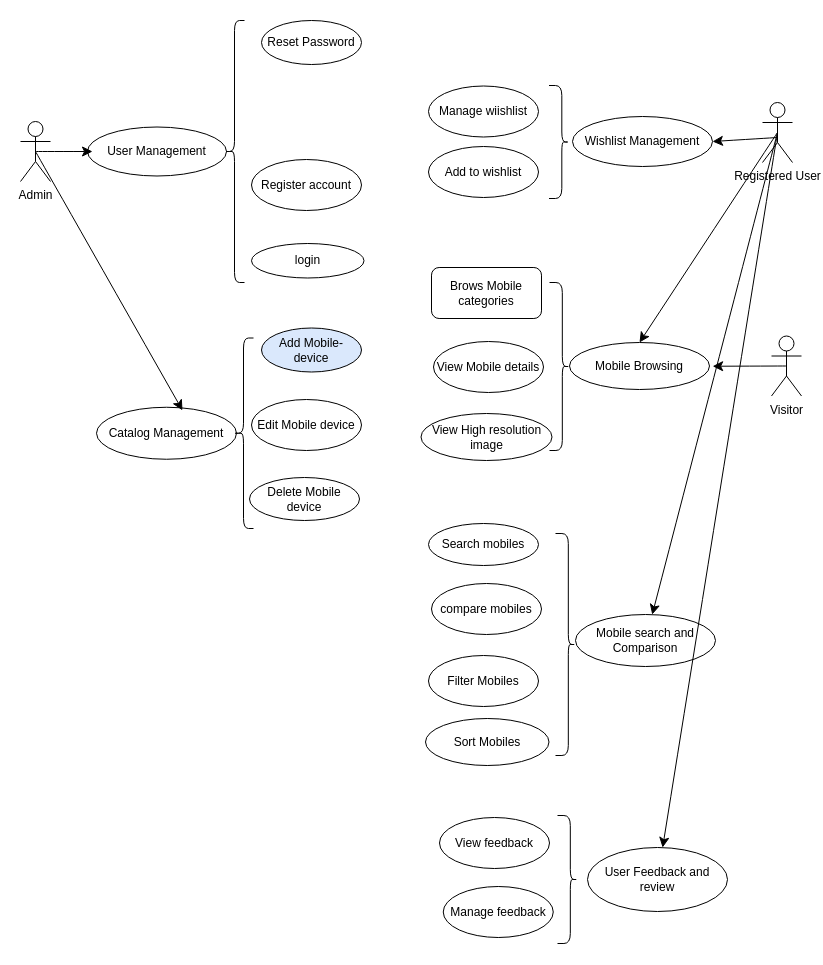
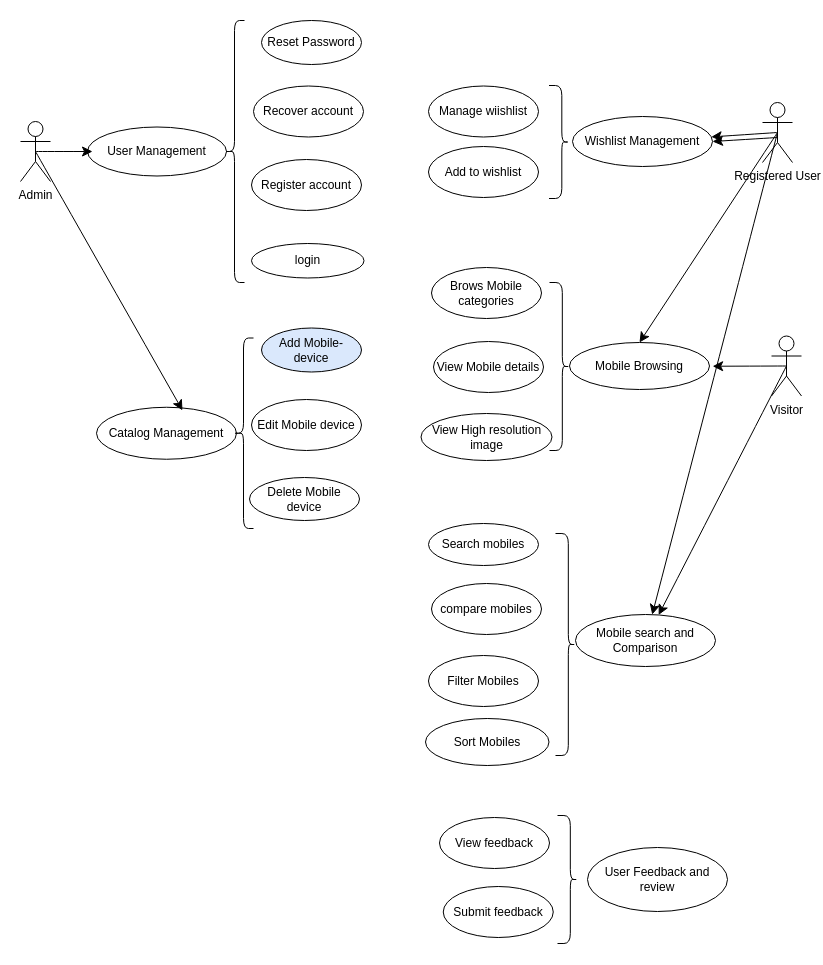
  <mxCell id="0" />
  <mxCell id="1" parent="0" />
  <mxCell id="2" value="User Management" style="ellipse;whiteSpace=wrap;html=1;" parent="1" vertex="1"><mxGeometry x="87" y="126.5" width="139" height="49" as="geometry" /></mxCell>
  <mxCell id="3" value="Register account" style="ellipse;whiteSpace=wrap;html=1;" parent="1" vertex="1"><mxGeometry x="251" y="159" width="110" height="51" as="geometry" /></mxCell>
+ <mxCell id="4" value="Recover account" style="ellipse;whiteSpace=wrap;html=1;" parent="1" vertex="1"><mxGeometry x="253" y="85.5" width="110" height="51" as="geometry" /></mxCell>
  <mxCell id="5" value="Reset Password" style="ellipse;whiteSpace=wrap;html=1;" parent="1" vertex="1"><mxGeometry x="261" y="20" width="100" height="44" as="geometry" /></mxCell>
  <mxCell id="6" value="login" style="ellipse;whiteSpace=wrap;html=1;" parent="1" vertex="1"><mxGeometry x="251" y="243" width="112.5" height="34.5" as="geometry" /></mxCell>
  <mxCell id="7" value="Catalog Management" style="ellipse;whiteSpace=wrap;html=1;" parent="1" vertex="1"><mxGeometry x="96" y="406.75" width="140" height="52" as="geometry" /></mxCell>
  <mxCell id="8" value="Mobile Browsing" style="ellipse;whiteSpace=wrap;html=1;" vertex="1" parent="1"><mxGeometry x="569" y="342" width="140" height="47" as="geometry" /></mxCell>
- <mxCell id="9" value="Brows Mobile categories" style="whiteSpace=wrap;html=1;rounded=1;" vertex="1" parent="1"><mxGeometry x="431" y="267" width="110" height="51" as="geometry" /></mxCell>
+ <mxCell id="9" value="Brows Mobile categories" style="ellipse;whiteSpace=wrap;html=1;" vertex="1" parent="1"><mxGeometry x="431" y="267" width="110" height="51" as="geometry" /></mxCell>
  <mxCell id="10" value="View High resolution image" style="ellipse;whiteSpace=wrap;html=1;" vertex="1" parent="1"><mxGeometry x="420.5" y="413" width="131" height="47" as="geometry" /></mxCell>
  <mxCell id="11" value="Mobile search and Comparison" style="ellipse;whiteSpace=wrap;html=1;" vertex="1" parent="1"><mxGeometry x="575" y="614" width="140" height="52" as="geometry" /></mxCell>
  <mxCell id="12" value="compare mobiles" style="ellipse;whiteSpace=wrap;html=1;" vertex="1" parent="1"><mxGeometry x="431" y="583" width="110" height="51" as="geometry" /></mxCell>
  <mxCell id="13" value="Filter Mobiles" style="ellipse;whiteSpace=wrap;html=1;" vertex="1" parent="1"><mxGeometry x="428" y="655" width="110" height="51" as="geometry" /></mxCell>
  <mxCell id="14" value="Sort Mobiles" style="ellipse;whiteSpace=wrap;html=1;" vertex="1" parent="1"><mxGeometry x="425" y="718" width="123.5" height="47" as="geometry" /></mxCell>
  <mxCell id="15" value="Search mobiles" style="ellipse;whiteSpace=wrap;html=1;" vertex="1" parent="1"><mxGeometry x="428" y="523" width="110" height="42" as="geometry" /></mxCell>
  <mxCell id="16" value="Wishlist Management" style="ellipse;whiteSpace=wrap;html=1;" vertex="1" parent="1"><mxGeometry x="572" y="116" width="140" height="50" as="geometry" /></mxCell>
  <mxCell id="17" value="Add to wishlist" style="ellipse;whiteSpace=wrap;html=1;" vertex="1" parent="1"><mxGeometry x="428" y="146" width="110" height="51" as="geometry" /></mxCell>
  <mxCell id="18" value="Manage wiishlist" style="ellipse;whiteSpace=wrap;html=1;" vertex="1" parent="1"><mxGeometry x="428" y="85.5" width="110" height="51" as="geometry" /></mxCell>
  <mxCell id="19" value="User Feedback and review" style="ellipse;whiteSpace=wrap;html=1;" vertex="1" parent="1"><mxGeometry x="587" y="847" width="140" height="64" as="geometry" /></mxCell>
- <mxCell id="20" value="Manage feedback" style="ellipse;whiteSpace=wrap;html=1;" vertex="1" parent="1"><mxGeometry x="442.75" y="886" width="110" height="51" as="geometry" /></mxCell>
+ <mxCell id="20" value="Submit feedback" style="ellipse;whiteSpace=wrap;html=1;" vertex="1" parent="1"><mxGeometry x="442.75" y="886" width="110" height="51" as="geometry" /></mxCell>
  <mxCell id="21" value="View feedback" style="ellipse;whiteSpace=wrap;html=1;" vertex="1" parent="1"><mxGeometry x="439" y="817" width="110" height="51" as="geometry" /></mxCell>
  <mxCell id="22" value="Admin" style="shape=umlActor;verticalLabelPosition=bottom;verticalAlign=top;html=1;" vertex="1" parent="1"><mxGeometry x="20" y="121" width="30" height="60" as="geometry" /></mxCell>
  <mxCell id="23" style="edgeStyle=none;curved=1;rounded=0;orthogonalLoop=1;jettySize=auto;html=1;exitX=0.5;exitY=0.5;exitDx=0;exitDy=0;exitPerimeter=0;fontSize=12;startSize=8;endSize=8;" edge="1" parent="1" source="25"><mxGeometry relative="1" as="geometry"><mxPoint x="712.129" y="365.737" as="targetPoint" /></mxGeometry></mxCell>
+ <mxCell id="24" style="edgeStyle=none;curved=1;rounded=0;orthogonalLoop=1;jettySize=auto;html=1;exitX=0.5;exitY=0.5;exitDx=0;exitDy=0;exitPerimeter=0;fontSize=12;startSize=8;endSize=8;" edge="1" parent="1" source="25" target="11"><mxGeometry relative="1" as="geometry" /></mxCell>
  <mxCell id="25" value="Visitor" style="shape=umlActor;verticalLabelPosition=bottom;verticalAlign=top;html=1;" vertex="1" parent="1"><mxGeometry x="771" y="335.5" width="30" height="60" as="geometry" /></mxCell>
  <mxCell id="26" style="edgeStyle=none;curved=1;rounded=0;orthogonalLoop=1;jettySize=auto;html=1;exitX=0.5;exitY=0.5;exitDx=0;exitDy=0;exitPerimeter=0;fontSize=12;startSize=8;endSize=8;entryX=1;entryY=0.5;entryDx=0;entryDy=0;" edge="1" parent="1" target="16"><mxGeometry relative="1" as="geometry"><mxPoint x="710.976" y="143.727" as="targetPoint" /><mxPoint x="777" y="137" as="sourcePoint" /></mxGeometry></mxCell>
  <mxCell id="27" style="edgeStyle=none;curved=1;rounded=0;orthogonalLoop=1;jettySize=auto;html=1;exitX=0.5;exitY=0.5;exitDx=0;exitDy=0;exitPerimeter=0;entryX=0.5;entryY=0;entryDx=0;entryDy=0;fontSize=12;startSize=8;endSize=8;" edge="1" parent="1" source="30" target="8"><mxGeometry relative="1" as="geometry" /></mxCell>
  <mxCell id="28" style="edgeStyle=none;curved=1;rounded=0;orthogonalLoop=1;jettySize=auto;html=1;exitX=0.5;exitY=0.5;exitDx=0;exitDy=0;exitPerimeter=0;fontSize=12;startSize=8;endSize=8;" edge="1" parent="1" source="30" target="11"><mxGeometry relative="1" as="geometry" /></mxCell>
- <mxCell id="29" style="edgeStyle=none;curved=1;rounded=0;orthogonalLoop=1;jettySize=auto;html=1;exitX=0.5;exitY=0.5;exitDx=0;exitDy=0;exitPerimeter=0;fontSize=12;startSize=8;endSize=8;" edge="1" parent="1" source="30" target="19"><mxGeometry relative="1" as="geometry" /></mxCell>
+ <mxCell id="29" style="edgeStyle=none;curved=1;rounded=0;orthogonalLoop=1;jettySize=auto;html=1;exitX=0.5;exitY=0.5;exitDx=0;exitDy=0;exitPerimeter=0;fontSize=12;startSize=8;endSize=8;" edge="1" parent="1" source="30" target="16"><mxGeometry relative="1" as="geometry" /></mxCell>
  <mxCell id="30" value="Registered User" style="shape=umlActor;verticalLabelPosition=bottom;verticalAlign=top;html=1;" vertex="1" parent="1"><mxGeometry x="762" y="102" width="30" height="60" as="geometry" /></mxCell>
  <mxCell id="31" value="" style="shape=curlyBracket;whiteSpace=wrap;html=1;rounded=1;labelPosition=left;verticalLabelPosition=middle;align=right;verticalAlign=middle;" vertex="1" parent="1"><mxGeometry x="224" y="20" width="20" height="262" as="geometry" /></mxCell>
  <mxCell id="32" style="edgeStyle=none;curved=1;rounded=0;orthogonalLoop=1;jettySize=auto;html=1;exitX=0.5;exitY=0.5;exitDx=0;exitDy=0;exitPerimeter=0;fontSize=12;startSize=8;endSize=8;" edge="1" parent="1" source="22"><mxGeometry relative="1" as="geometry"><mxPoint x="92" y="151" as="targetPoint" /></mxGeometry></mxCell>
  <mxCell id="33" value="Delete Mobile device" style="ellipse;whiteSpace=wrap;html=1;" vertex="1" parent="1"><mxGeometry x="249" y="477" width="110" height="43" as="geometry" /></mxCell>
  <mxCell id="34" value="Edit Mobile device" style="ellipse;whiteSpace=wrap;html=1;" vertex="1" parent="1"><mxGeometry x="251" y="399" width="110" height="51" as="geometry" /></mxCell>
  <mxCell id="35" value="Add Mobile-device" style="ellipse;whiteSpace=wrap;html=1;fillColor=#dae8fc;" vertex="1" parent="1"><mxGeometry x="261" y="327.5" width="100" height="44" as="geometry" /></mxCell>
  <mxCell id="36" style="edgeStyle=none;curved=1;rounded=0;orthogonalLoop=1;jettySize=auto;html=1;exitX=0.5;exitY=0.5;exitDx=0;exitDy=0;exitPerimeter=0;entryX=0.614;entryY=0.06;entryDx=0;entryDy=0;entryPerimeter=0;fontSize=12;startSize=8;endSize=8;" edge="1" parent="1" source="22" target="7"><mxGeometry relative="1" as="geometry" /></mxCell>
  <mxCell id="37" value="View Mobile details" style="ellipse;whiteSpace=wrap;html=1;" vertex="1" parent="1"><mxGeometry x="433" y="341" width="110" height="51" as="geometry" /></mxCell>
  <mxCell id="38" value="" style="shape=curlyBracket;whiteSpace=wrap;html=1;rounded=1;labelPosition=left;verticalLabelPosition=middle;align=right;verticalAlign=middle;" vertex="1" parent="1"><mxGeometry x="233" y="337.5" width="20" height="190.5" as="geometry" /></mxCell>
  <mxCell id="39" value="" style="shape=curlyBracket;whiteSpace=wrap;html=1;rounded=1;flipH=1;labelPosition=right;verticalLabelPosition=middle;align=left;verticalAlign=middle;size=0.359;" vertex="1" parent="1"><mxGeometry x="549" y="282" width="20" height="168" as="geometry" /></mxCell>
  <mxCell id="40" value="" style="shape=curlyBracket;whiteSpace=wrap;html=1;rounded=1;flipH=1;labelPosition=right;verticalLabelPosition=middle;align=left;verticalAlign=middle;size=0.359;" vertex="1" parent="1"><mxGeometry x="555" y="533" width="20" height="222" as="geometry" /></mxCell>
  <mxCell id="41" value="" style="shape=curlyBracket;whiteSpace=wrap;html=1;rounded=1;flipH=1;labelPosition=right;verticalLabelPosition=middle;align=left;verticalAlign=middle;size=0.359;" vertex="1" parent="1"><mxGeometry x="548.5" y="85" width="20" height="113" as="geometry" /></mxCell>
  <mxCell id="42" value="" style="shape=curlyBracket;whiteSpace=wrap;html=1;rounded=1;flipH=1;labelPosition=right;verticalLabelPosition=middle;align=left;verticalAlign=middle;size=0.359;" vertex="1" parent="1"><mxGeometry x="557" y="815" width="20" height="128" as="geometry" /></mxCell>
